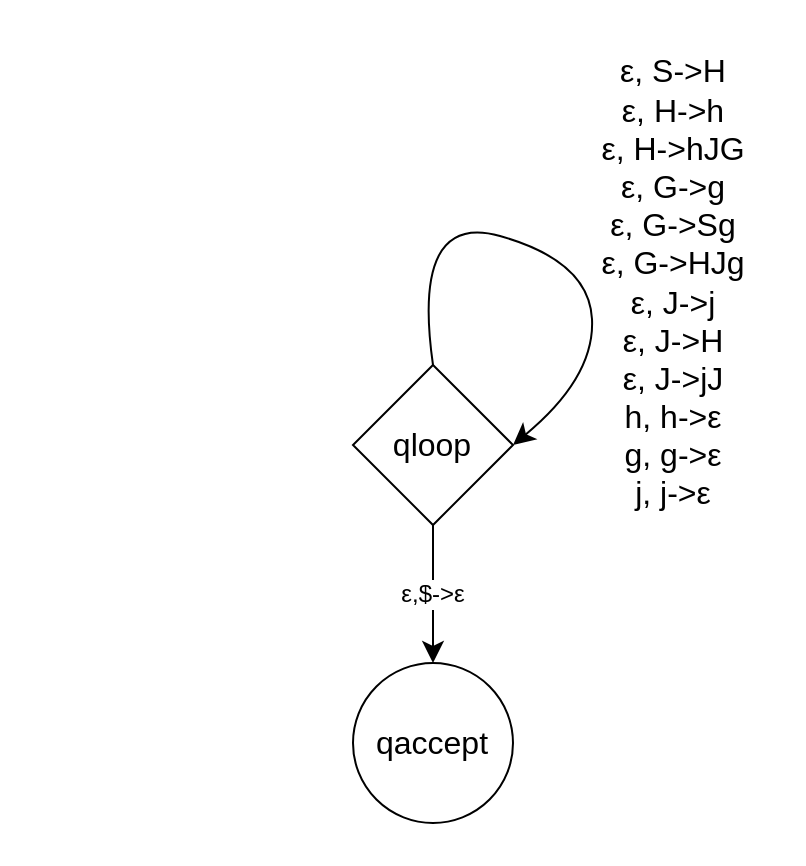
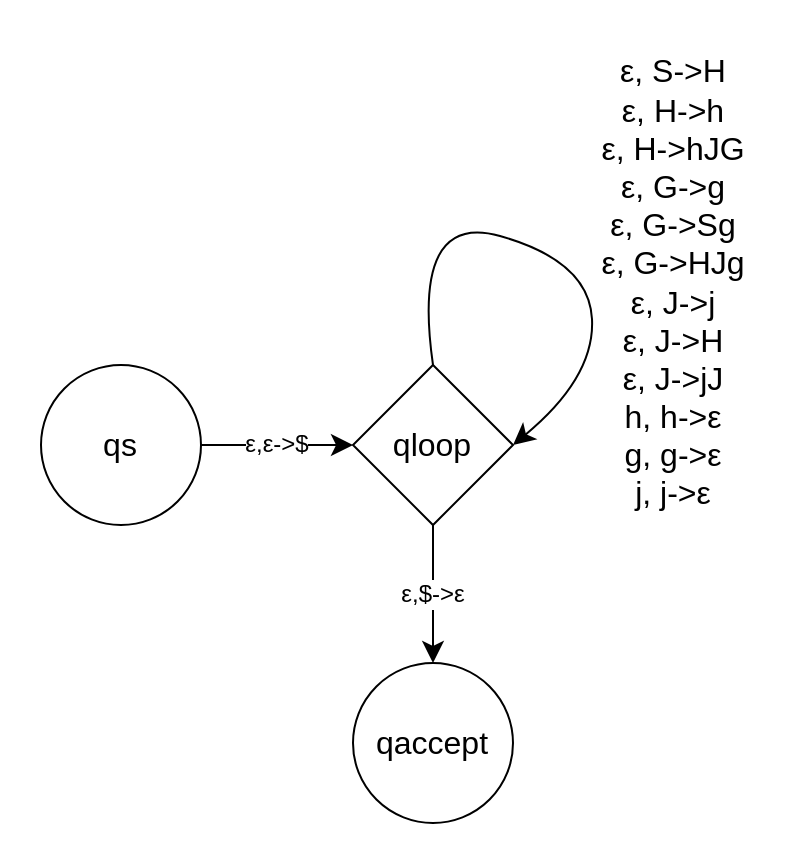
  <mxCell id="0" />
  <mxCell id="1" parent="0" />
+ <mxCell id="2" value="ε,ε-&amp;gt;$" style="edgeStyle=none;curved=1;rounded=0;orthogonalLoop=1;jettySize=auto;html=1;fontSize=12;startSize=8;endSize=8;" parent="1" source="3" target="5" edge="1"><mxGeometry relative="1" as="geometry" /></mxCell>
+ <mxCell id="3" value="qs" style="ellipse;whiteSpace=wrap;html=1;aspect=fixed;fontSize=16;" parent="1" vertex="1"><mxGeometry x="20" y="182" width="80" height="80" as="geometry" /></mxCell>
  <mxCell id="4" value="ε,$-&amp;gt;ε" style="edgeStyle=none;curved=1;rounded=0;orthogonalLoop=1;jettySize=auto;html=1;fontSize=12;startSize=8;endSize=8;" parent="1" source="5" target="6" edge="1"><mxGeometry relative="1" as="geometry" /></mxCell>
  <mxCell id="5" value="qloop" style="rhombus;whiteSpace=wrap;html=1;aspect=fixed;fontSize=16;" parent="1" vertex="1"><mxGeometry x="176" y="182" width="80" height="80" as="geometry" /></mxCell>
  <mxCell id="6" value="qaccept" style="ellipse;whiteSpace=wrap;html=1;aspect=fixed;fontSize=16;" parent="1" vertex="1"><mxGeometry x="176" y="331" width="80" height="80" as="geometry" /></mxCell>
  <mxCell id="7" style="edgeStyle=none;curved=1;rounded=0;orthogonalLoop=1;jettySize=auto;html=1;exitX=0.5;exitY=0;exitDx=0;exitDy=0;entryX=1;entryY=0.5;entryDx=0;entryDy=0;fontSize=12;startSize=8;endSize=8;" parent="1" source="5" target="5" edge="1"><mxGeometry relative="1" as="geometry"><Array as="points"><mxPoint x="205" y="105" /><mxPoint x="294" y="130" /><mxPoint x="297" y="188" /></Array></mxGeometry></mxCell>
  <mxCell id="8" value="ε, S-&amp;gt;H&lt;br&gt;ε, H-&amp;gt;h&lt;br&gt;ε, H-&amp;gt;hJG&lt;br&gt;ε, G-&amp;gt;g&lt;br&gt;ε, G-&amp;gt;Sg&lt;br&gt;ε, G-&amp;gt;HJg&lt;br&gt;ε, J-&amp;gt;j&lt;br&gt;ε, J-&amp;gt;H&lt;br&gt;ε, J-&amp;gt;jJ&lt;br&gt;h, h-&amp;gt;ε&lt;br&gt;g, g-&amp;gt;ε&lt;br&gt;j, j-&amp;gt;ε" style="text;html=1;align=center;verticalAlign=middle;resizable=0;points=[];autosize=1;strokeColor=none;fillColor=none;fontSize=16;" parent="1" vertex="1"><mxGeometry x="291" y="20" width="90" height="242" as="geometry" /></mxCell>
